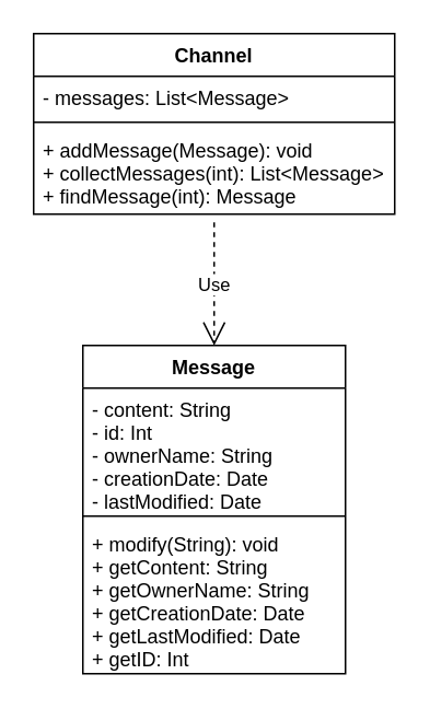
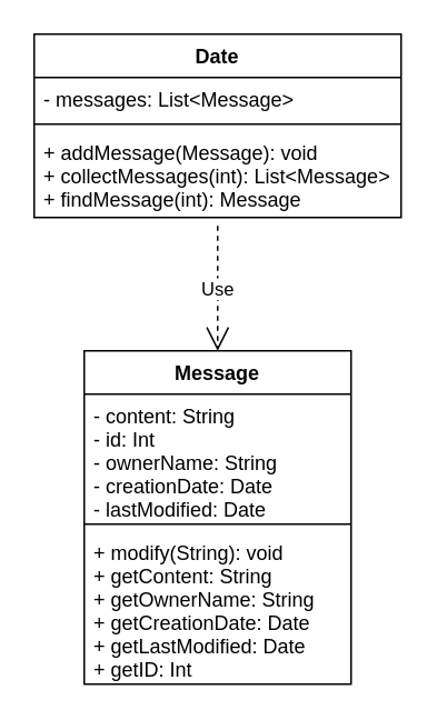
  <mxCell id="0" />
  <mxCell id="1" parent="0" />
- <mxCell id="2" value="Channel" style="swimlane;fontStyle=1;align=center;verticalAlign=top;childLayout=stackLayout;horizontal=1;startSize=26;horizontalStack=0;resizeParent=1;resizeParentMax=0;resizeLast=0;collapsible=1;marginBottom=0;" parent="1" vertex="1"><mxGeometry x="20" y="20" width="220" height="110" as="geometry" /></mxCell>
+ <mxCell id="2" value="Date" style="swimlane;fontStyle=1;align=center;verticalAlign=top;childLayout=stackLayout;horizontal=1;startSize=26;horizontalStack=0;resizeParent=1;resizeParentMax=0;resizeLast=0;collapsible=1;marginBottom=0;" parent="1" vertex="1"><mxGeometry x="20" y="20" width="220" height="110" as="geometry" /></mxCell>
  <mxCell id="3" value="- messages: List&lt;Message&gt;&#10;&#10;" style="text;strokeColor=none;fillColor=none;align=left;verticalAlign=top;spacingLeft=4;spacingRight=4;overflow=hidden;rotatable=0;points=[[0,0.5],[1,0.5]];portConstraint=eastwest;" parent="2" vertex="1"><mxGeometry y="26" width="220" height="24" as="geometry" /></mxCell>
  <mxCell id="4" value="" style="line;strokeWidth=1;fillColor=none;align=left;verticalAlign=middle;spacingTop=-1;spacingLeft=3;spacingRight=3;rotatable=0;labelPosition=right;points=[];portConstraint=eastwest;" parent="2" vertex="1"><mxGeometry y="50" width="220" height="8" as="geometry" /></mxCell>
  <mxCell id="5" value="+ addMessage(Message): void&#10;+ collectMessages(int): List&lt;Message&gt;&#10;+ findMessage(int): Message" style="text;strokeColor=none;fillColor=none;align=left;verticalAlign=top;spacingLeft=4;spacingRight=4;overflow=hidden;rotatable=0;points=[[0,0.5],[1,0.5]];portConstraint=eastwest;" parent="2" vertex="1"><mxGeometry y="58" width="220" height="52" as="geometry" /></mxCell>
  <mxCell id="6" value="Message" style="swimlane;fontStyle=1;align=center;verticalAlign=top;childLayout=stackLayout;horizontal=1;startSize=26;horizontalStack=0;resizeParent=1;resizeParentMax=0;resizeLast=0;collapsible=1;marginBottom=0;" parent="1" vertex="1"><mxGeometry x="50" y="210" width="160" height="200" as="geometry" /></mxCell>
  <mxCell id="7" value="- content: String&#10;- id: Int&#10;- ownerName: String&#10;- creationDate: Date&#10;- lastModified: Date&#10;" style="text;strokeColor=none;fillColor=none;align=left;verticalAlign=top;spacingLeft=4;spacingRight=4;overflow=hidden;rotatable=0;points=[[0,0.5],[1,0.5]];portConstraint=eastwest;" parent="6" vertex="1"><mxGeometry y="26" width="160" height="74" as="geometry" /></mxCell>
  <mxCell id="8" value="" style="line;strokeWidth=1;fillColor=none;align=left;verticalAlign=middle;spacingTop=-1;spacingLeft=3;spacingRight=3;rotatable=0;labelPosition=right;points=[];portConstraint=eastwest;" parent="6" vertex="1"><mxGeometry y="100" width="160" height="8" as="geometry" /></mxCell>
  <mxCell id="9" value="+ modify(String): void&#10;+ getContent: String&#10;+ getOwnerName: String&#10;+ getCreationDate: Date&#10;+ getLastModified: Date&#10;+ getID: Int" style="text;strokeColor=none;fillColor=none;align=left;verticalAlign=top;spacingLeft=4;spacingRight=4;overflow=hidden;rotatable=0;points=[[0,0.5],[1,0.5]];portConstraint=eastwest;" parent="6" vertex="1"><mxGeometry y="108" width="160" height="92" as="geometry" /></mxCell>
  <mxCell id="10" value="Use" style="endArrow=open;endSize=12;dashed=1;html=1;exitX=0.5;exitY=1.095;exitDx=0;exitDy=0;exitPerimeter=0;entryX=0.5;entryY=0;entryDx=0;entryDy=0;" parent="1" source="5" target="6" edge="1"><mxGeometry width="160" relative="1" as="geometry"><mxPoint x="200" y="410" as="sourcePoint" /><mxPoint x="360" y="410" as="targetPoint" /></mxGeometry></mxCell>
